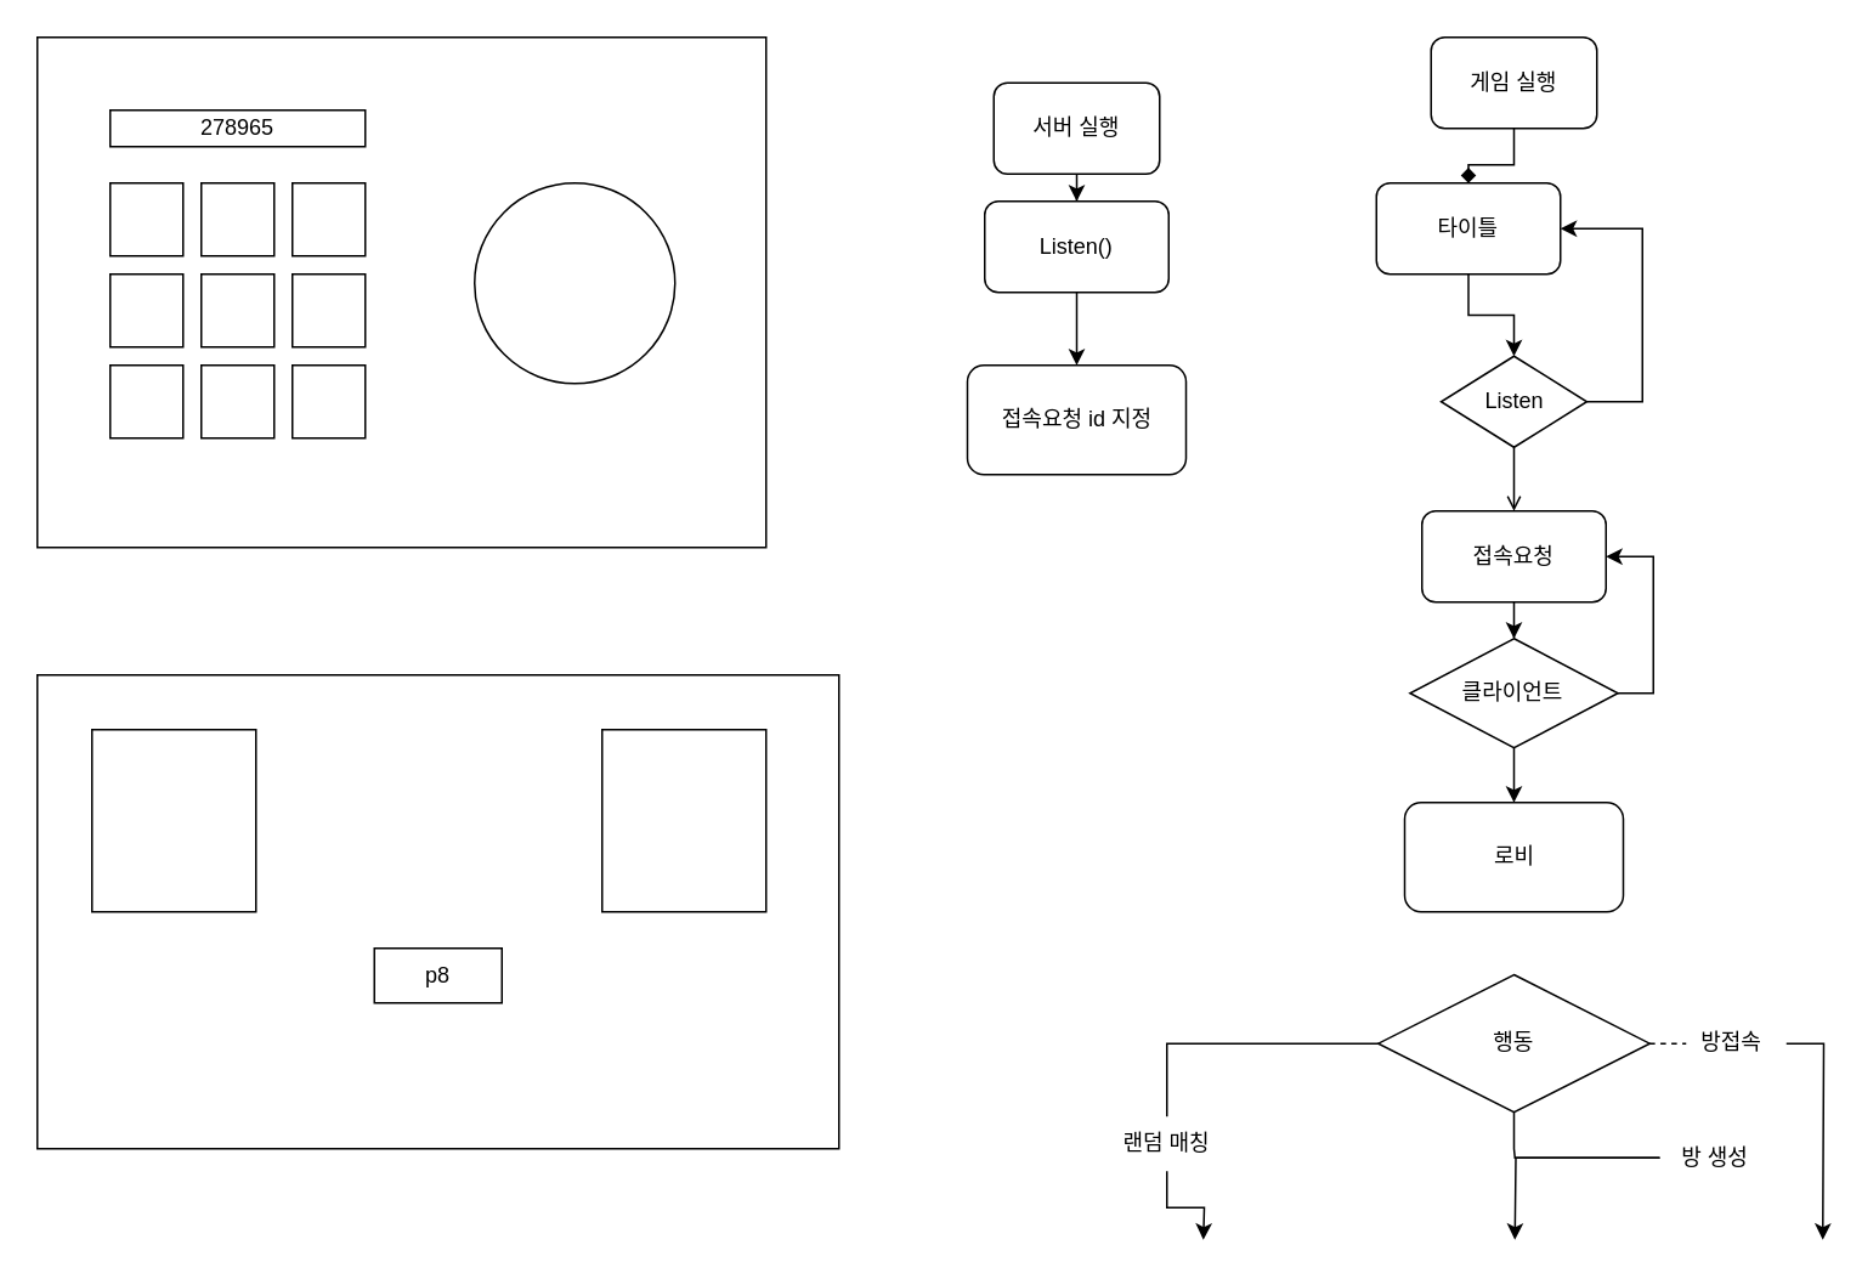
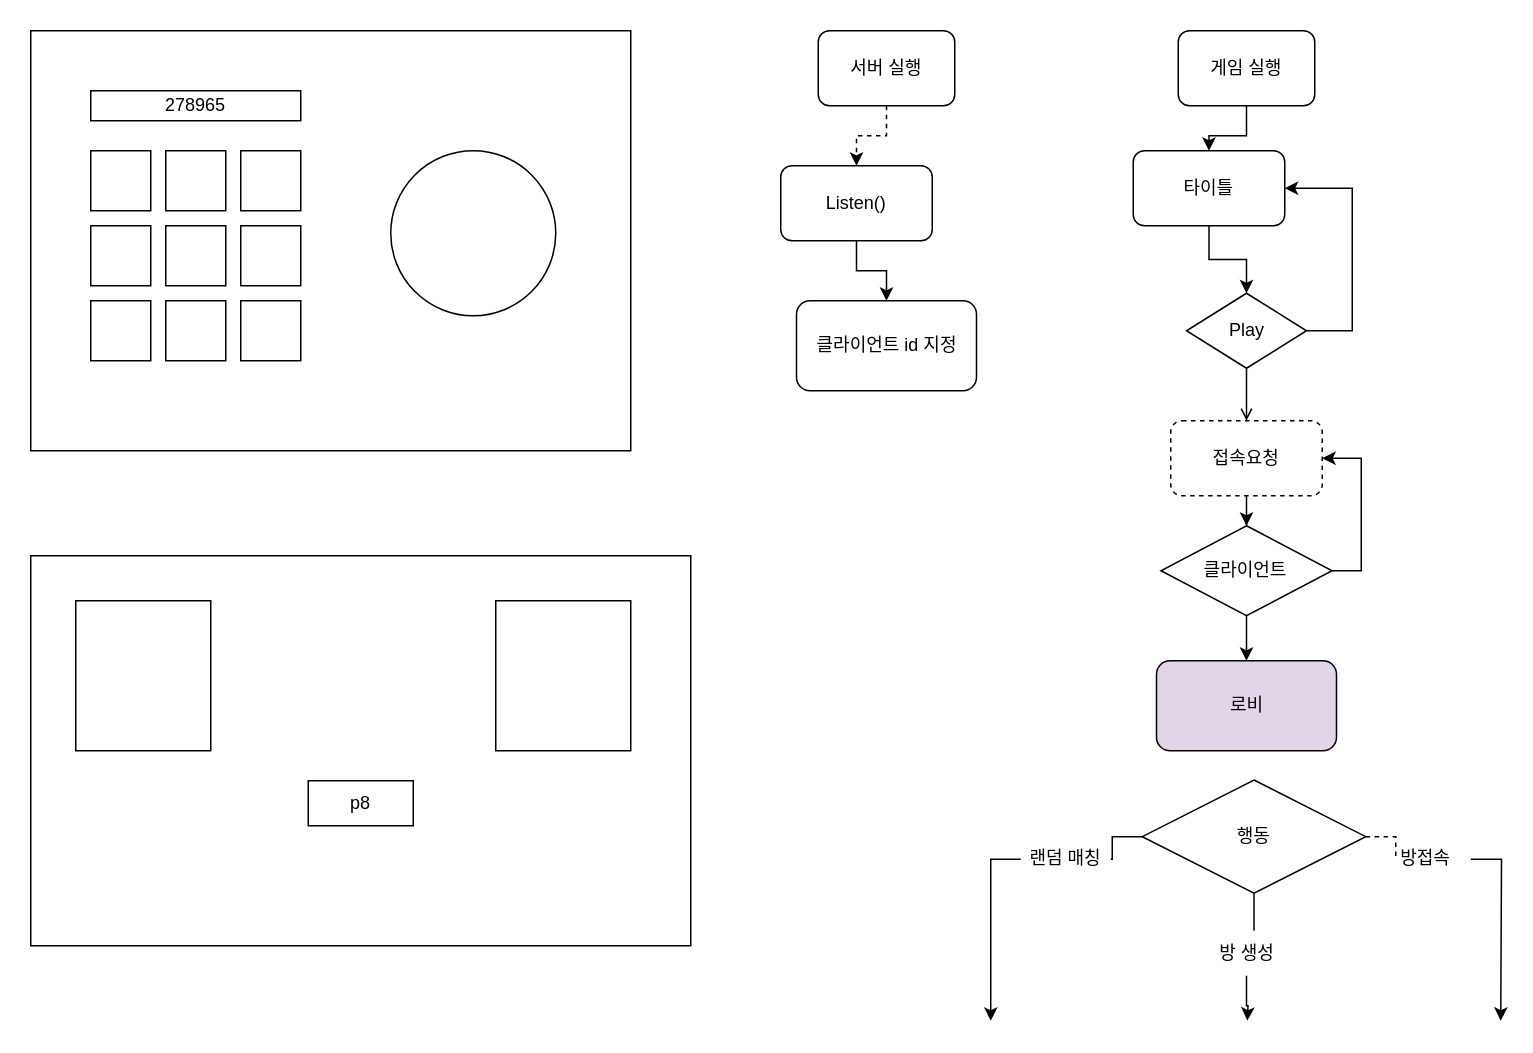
  <mxCell id="0" />
  <mxCell id="1" parent="0" />
  <mxCell id="2" value="" style="rounded=0;whiteSpace=wrap;html=1;" vertex="1" parent="1"><mxGeometry x="20" y="20" width="400" height="280" as="geometry" /></mxCell>
- <mxCell id="3" value="" style="edgeStyle=orthogonalEdgeStyle;rounded=0;orthogonalLoop=1;jettySize=auto;html=1;endArrow=diamond;" edge="1" parent="1" source="4" target="6"><mxGeometry relative="1" as="geometry" /></mxCell>
+ <mxCell id="3" value="" style="edgeStyle=orthogonalEdgeStyle;rounded=0;orthogonalLoop=1;jettySize=auto;html=1;" edge="1" parent="1" source="4" target="6"><mxGeometry relative="1" as="geometry" /></mxCell>
  <mxCell id="4" value="게임 실행" style="rounded=1;whiteSpace=wrap;html=1;" vertex="1" parent="1"><mxGeometry x="785" y="20" width="91" height="50" as="geometry" /></mxCell>
  <mxCell id="5" style="edgeStyle=orthogonalEdgeStyle;rounded=0;orthogonalLoop=1;jettySize=auto;html=1;entryX=0.5;entryY=0;entryDx=0;entryDy=0;" edge="1" parent="1" source="6" target="28"><mxGeometry relative="1" as="geometry" /></mxCell>
  <mxCell id="6" value="타이틀" style="whiteSpace=wrap;html=1;rounded=1;" vertex="1" parent="1"><mxGeometry x="755" y="100" width="101" height="50" as="geometry" /></mxCell>
  <mxCell id="7" value="" style="edgeStyle=orthogonalEdgeStyle;rounded=0;orthogonalLoop=1;jettySize=auto;html=1;dashed=1;" edge="1" parent="1" source="8" target="10"><mxGeometry relative="1" as="geometry" /></mxCell>
- <mxCell id="8" value="서버 실행" style="rounded=1;whiteSpace=wrap;html=1;" vertex="1" parent="1"><mxGeometry x="545" y="45" width="91" height="50" as="geometry" /></mxCell>
+ <mxCell id="8" value="서버 실행" style="rounded=1;whiteSpace=wrap;html=1;" vertex="1" parent="1"><mxGeometry x="545" y="20" width="91" height="50" as="geometry" /></mxCell>
  <mxCell id="9" style="edgeStyle=orthogonalEdgeStyle;rounded=0;orthogonalLoop=1;jettySize=auto;html=1;entryX=0.5;entryY=0;entryDx=0;entryDy=0;" edge="1" parent="1" source="10" target="25"><mxGeometry relative="1" as="geometry"><mxPoint x="590.5" y="220" as="targetPoint" /></mxGeometry></mxCell>
- <mxCell id="10" value="Listen()" style="whiteSpace=wrap;html=1;rounded=1;" vertex="1" parent="1"><mxGeometry x="540" y="110" width="101" height="50" as="geometry" /></mxCell>
+ <mxCell id="10" value="Listen()" style="whiteSpace=wrap;html=1;rounded=1;" vertex="1" parent="1"><mxGeometry x="520" y="110" width="101" height="50" as="geometry" /></mxCell>
  <mxCell id="11" style="edgeStyle=orthogonalEdgeStyle;rounded=0;orthogonalLoop=1;jettySize=auto;html=1;entryX=0.5;entryY=0;entryDx=0;entryDy=0;" edge="1" parent="1" source="12" target="31"><mxGeometry relative="1" as="geometry" /></mxCell>
- <mxCell id="12" value="접속요청" style="whiteSpace=wrap;html=1;rounded=1;" vertex="1" parent="1"><mxGeometry x="780" y="280" width="101" height="50" as="geometry" /></mxCell>
+ <mxCell id="12" value="접속요청" style="whiteSpace=wrap;html=1;rounded=1;dashed=1;" vertex="1" parent="1"><mxGeometry x="780" y="280" width="101" height="50" as="geometry" /></mxCell>
  <mxCell id="13" value="" style="ellipse;whiteSpace=wrap;html=1;aspect=fixed;" vertex="1" parent="1"><mxGeometry x="260" y="100" width="110" height="110" as="geometry" /></mxCell>
  <mxCell id="14" value="278965" style="rounded=0;whiteSpace=wrap;html=1;" vertex="1" parent="1"><mxGeometry x="60" y="60" width="140" height="20" as="geometry" /></mxCell>
  <mxCell id="15" value="" style="rounded=0;whiteSpace=wrap;html=1;" vertex="1" parent="1"><mxGeometry x="60" y="100" width="40" height="40" as="geometry" /></mxCell>
  <mxCell id="16" value="" style="rounded=0;whiteSpace=wrap;html=1;" vertex="1" parent="1"><mxGeometry x="110" y="100" width="40" height="40" as="geometry" /></mxCell>
  <mxCell id="17" value="" style="rounded=0;whiteSpace=wrap;html=1;" vertex="1" parent="1"><mxGeometry x="160" y="100" width="40" height="40" as="geometry" /></mxCell>
  <mxCell id="18" value="" style="rounded=0;whiteSpace=wrap;html=1;" vertex="1" parent="1"><mxGeometry x="60" y="150" width="40" height="40" as="geometry" /></mxCell>
  <mxCell id="19" value="" style="rounded=0;whiteSpace=wrap;html=1;" vertex="1" parent="1"><mxGeometry x="110" y="150" width="40" height="40" as="geometry" /></mxCell>
  <mxCell id="20" value="" style="rounded=0;whiteSpace=wrap;html=1;" vertex="1" parent="1"><mxGeometry x="160" y="150" width="40" height="40" as="geometry" /></mxCell>
  <mxCell id="21" value="" style="rounded=0;whiteSpace=wrap;html=1;" vertex="1" parent="1"><mxGeometry x="60" y="200" width="40" height="40" as="geometry" /></mxCell>
  <mxCell id="22" value="" style="rounded=0;whiteSpace=wrap;html=1;" vertex="1" parent="1"><mxGeometry x="110" y="200" width="40" height="40" as="geometry" /></mxCell>
  <mxCell id="23" value="" style="rounded=0;whiteSpace=wrap;html=1;" vertex="1" parent="1"><mxGeometry x="160" y="200" width="40" height="40" as="geometry" /></mxCell>
- <mxCell id="24" value="로비" style="rounded=1;whiteSpace=wrap;html=1;" vertex="1" parent="1"><mxGeometry x="770.5" y="440" width="120" height="60" as="geometry" /></mxCell>
- <mxCell id="25" value="접속요청 id 지정" style="rounded=1;whiteSpace=wrap;html=1;" vertex="1" parent="1"><mxGeometry x="530.5" y="200" width="120" height="60" as="geometry" /></mxCell>
+ <mxCell id="24" value="로비" style="rounded=1;whiteSpace=wrap;html=1;fillColor=#e1d5e7;" vertex="1" parent="1"><mxGeometry x="770.5" y="440" width="120" height="60" as="geometry" /></mxCell>
+ <mxCell id="25" value="클라이언트 id 지정" style="rounded=1;whiteSpace=wrap;html=1;" vertex="1" parent="1"><mxGeometry x="530.5" y="200" width="120" height="60" as="geometry" /></mxCell>
  <mxCell id="26" style="edgeStyle=orthogonalEdgeStyle;rounded=0;orthogonalLoop=1;jettySize=auto;html=1;entryX=1;entryY=0.5;entryDx=0;entryDy=0;" edge="1" parent="1" source="28" target="6"><mxGeometry relative="1" as="geometry"><Array as="points"><mxPoint x="901" y="220" /><mxPoint x="901" y="125" /></Array></mxGeometry></mxCell>
  <mxCell id="27" style="edgeStyle=orthogonalEdgeStyle;rounded=0;orthogonalLoop=1;jettySize=auto;html=1;entryX=0.5;entryY=0;entryDx=0;entryDy=0;endArrow=open;" edge="1" parent="1" source="28" target="12"><mxGeometry relative="1" as="geometry" /></mxCell>
- <mxCell id="28" value="Listen" style="rhombus;whiteSpace=wrap;html=1;" vertex="1" parent="1"><mxGeometry x="790.5" y="195" width="80" height="50" as="geometry" /></mxCell>
+ <mxCell id="28" value="Play" style="rhombus;whiteSpace=wrap;html=1;" vertex="1" parent="1"><mxGeometry x="790.5" y="195" width="80" height="50" as="geometry" /></mxCell>
  <mxCell id="29" style="edgeStyle=orthogonalEdgeStyle;rounded=0;orthogonalLoop=1;jettySize=auto;html=1;entryX=1;entryY=0.5;entryDx=0;entryDy=0;" edge="1" parent="1" source="31" target="12"><mxGeometry relative="1" as="geometry"><Array as="points"><mxPoint x="907" y="380" /><mxPoint x="907" y="305" /></Array></mxGeometry></mxCell>
  <mxCell id="30" style="edgeStyle=orthogonalEdgeStyle;rounded=0;orthogonalLoop=1;jettySize=auto;html=1;" edge="1" parent="1" source="31" target="24"><mxGeometry relative="1" as="geometry" /></mxCell>
  <mxCell id="31" value="클라이언트" style="rhombus;whiteSpace=wrap;html=1;" vertex="1" parent="1"><mxGeometry x="773.44" y="350" width="114.13" height="60" as="geometry" /></mxCell>
  <mxCell id="32" value="" style="rounded=0;whiteSpace=wrap;html=1;" vertex="1" parent="1"><mxGeometry x="20" y="370" width="440" height="260" as="geometry" /></mxCell>
  <mxCell id="33" value="" style="rounded=0;whiteSpace=wrap;html=1;" vertex="1" parent="1"><mxGeometry x="50" y="400" width="90" height="100" as="geometry" /></mxCell>
  <mxCell id="34" value="" style="rounded=0;whiteSpace=wrap;html=1;" vertex="1" parent="1"><mxGeometry x="330" y="400" width="90" height="100" as="geometry" /></mxCell>
  <mxCell id="35" value="p8" style="rounded=0;whiteSpace=wrap;html=1;" vertex="1" parent="1"><mxGeometry x="205" y="520" width="70" height="30" as="geometry" /></mxCell>
  <mxCell id="36" style="edgeStyle=orthogonalEdgeStyle;rounded=0;orthogonalLoop=1;jettySize=auto;html=1;startArrow=none;" edge="1" parent="1" source="41"><mxGeometry relative="1" as="geometry"><mxPoint x="660" y="680" as="targetPoint" /></mxGeometry></mxCell>
  <mxCell id="37" style="edgeStyle=orthogonalEdgeStyle;rounded=0;orthogonalLoop=1;jettySize=auto;html=1;startArrow=none;" edge="1" parent="1" source="39"><mxGeometry relative="1" as="geometry"><mxPoint x="1000" y="680" as="targetPoint" /></mxGeometry></mxCell>
- <mxCell id="38" value="행동" style="rhombus;whiteSpace=wrap;html=1;" vertex="1" parent="1"><mxGeometry x="756.01" y="534.5" width="149" height="75.5" as="geometry" /></mxCell>
+ <mxCell id="38" value="행동" style="rhombus;whiteSpace=wrap;html=1;" vertex="1" parent="1"><mxGeometry x="761.01" y="519.5" width="149" height="75.5" as="geometry" /></mxCell>
  <mxCell id="39" value="방접속" style="text;html=1;strokeColor=none;fillColor=none;align=center;verticalAlign=middle;whiteSpace=wrap;rounded=0;" vertex="1" parent="1"><mxGeometry x="920" y="557.25" width="60" height="30" as="geometry" /></mxCell>
  <mxCell id="40" value="" style="edgeStyle=orthogonalEdgeStyle;rounded=0;orthogonalLoop=1;jettySize=auto;html=1;endArrow=none;dashed=1;" edge="1" parent="1" source="38" target="39"><mxGeometry relative="1" as="geometry"><mxPoint x="1000" y="660" as="targetPoint" /><mxPoint x="904.911" y="572.3" as="sourcePoint" /></mxGeometry></mxCell>
- <mxCell id="41" value="랜덤 매칭" style="text;html=1;strokeColor=none;fillColor=none;align=center;verticalAlign=middle;whiteSpace=wrap;rounded=0;" vertex="1" parent="1"><mxGeometry x="610" y="612.25" width="60" height="30" as="geometry" /></mxCell>
+ <mxCell id="41" value="랜덤 매칭" style="text;html=1;strokeColor=none;fillColor=none;align=center;verticalAlign=middle;whiteSpace=wrap;rounded=0;" vertex="1" parent="1"><mxGeometry x="680" y="557.25" width="60" height="30" as="geometry" /></mxCell>
  <mxCell id="42" value="" style="edgeStyle=orthogonalEdgeStyle;rounded=0;orthogonalLoop=1;jettySize=auto;html=1;endArrow=none;" edge="1" parent="1" source="38" target="41"><mxGeometry relative="1" as="geometry"><mxPoint x="660" y="660" as="targetPoint" /><mxPoint x="756.109" y="572.3" as="sourcePoint" /></mxGeometry></mxCell>
  <mxCell id="43" style="edgeStyle=orthogonalEdgeStyle;rounded=0;orthogonalLoop=1;jettySize=auto;html=1;" edge="1" parent="1" source="44"><mxGeometry relative="1" as="geometry"><mxPoint x="831" y="680" as="targetPoint" /></mxGeometry></mxCell>
- <mxCell id="44" value="방 생성" style="text;html=1;strokeColor=none;fillColor=none;align=center;verticalAlign=middle;whiteSpace=wrap;rounded=0;" vertex="1" parent="1"><mxGeometry x="910.5" y="620" width="60" height="30" as="geometry" /></mxCell>
+ <mxCell id="44" value="방 생성" style="text;html=1;strokeColor=none;fillColor=none;align=center;verticalAlign=middle;whiteSpace=wrap;rounded=0;" vertex="1" parent="1"><mxGeometry x="800.5" y="620" width="60" height="30" as="geometry" /></mxCell>
  <mxCell id="45" value="" style="edgeStyle=orthogonalEdgeStyle;rounded=0;orthogonalLoop=1;jettySize=auto;html=1;endArrow=none;" edge="1" parent="1" source="38" target="44"><mxGeometry relative="1" as="geometry"><mxPoint x="830.51" y="660" as="targetPoint" /><mxPoint x="830.51" y="610" as="sourcePoint" /><Array as="points"><mxPoint x="831" y="630" /><mxPoint x="831" y="630" /></Array></mxGeometry></mxCell>
